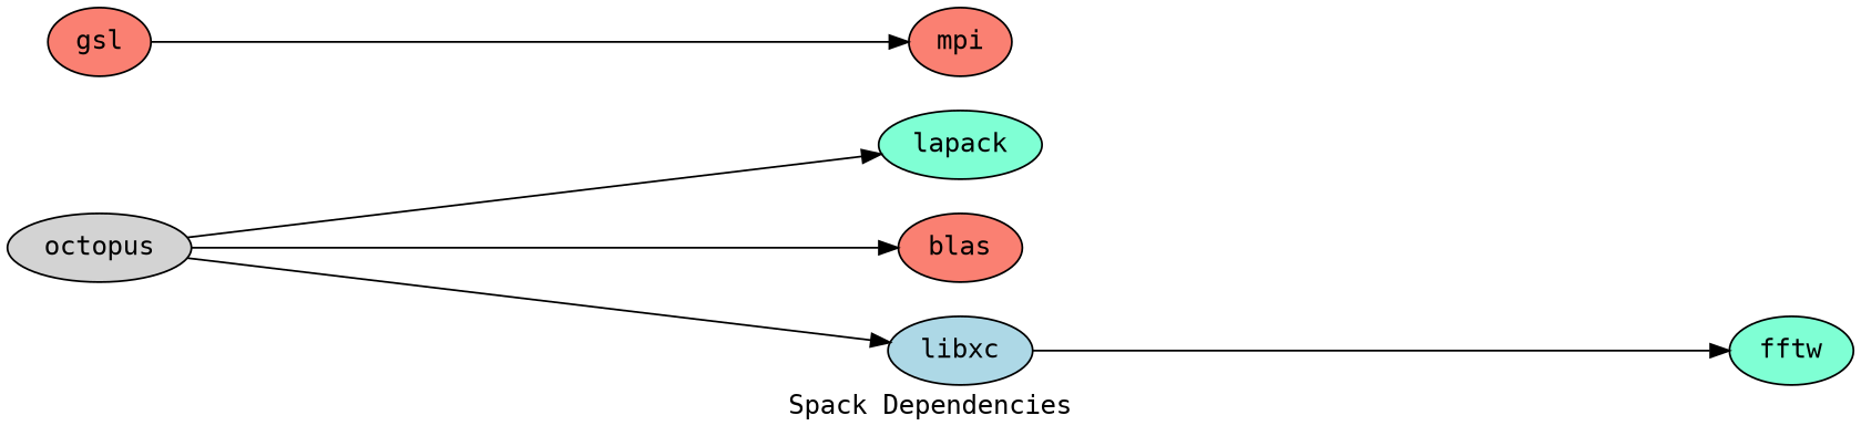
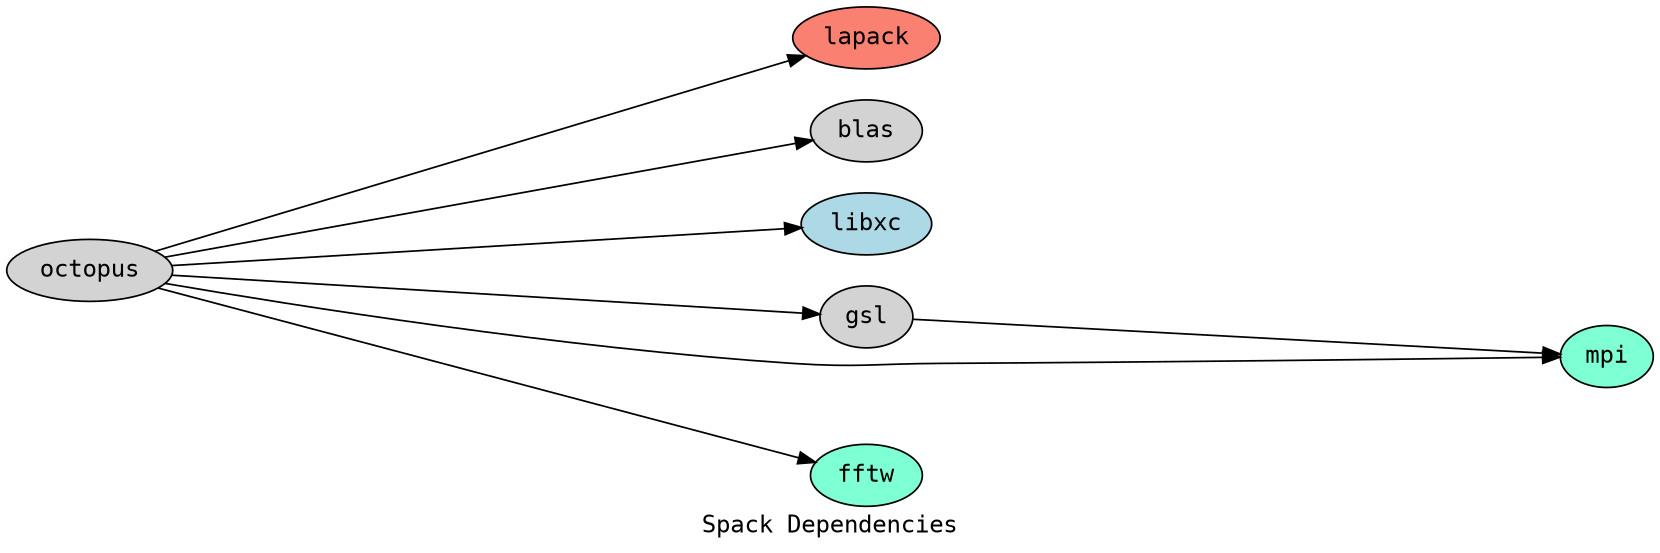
  digraph {
    fontname="DejaVu Sans Mono"
    label="Spack Dependencies"
    labelloc=b
    rankdir=LR
    ranksep=5
    node [fillcolor=salmon fontname="DejaVu Sans Mono" style=filled]
    edge [fontname="DejaVu Sans Mono"]
-   n1 [fillcolor=aquamarine label=lapack]
-   n2 [label=blas]
+   n1 [label=lapack]
+   n2 [fillcolor=lightgrey label=blas]
    n3 [fillcolor=lightgrey label=octopus]
    n4 [fillcolor=lightblue label=libxc]
-   n5 [label=gsl]
-   n6 [label=mpi]
+   n5 [fillcolor=lightgrey label=gsl]
+   n6 [fillcolor=aquamarine label=mpi]
    n7 [fillcolor=aquamarine label=fftw]
    n3 -> n1
    n3 -> n2
    n3 -> n4
-   n4 -> n7
+   n3 -> n5
+   n3 -> n6
+   n3 -> n7
    n5 -> n6
  }
